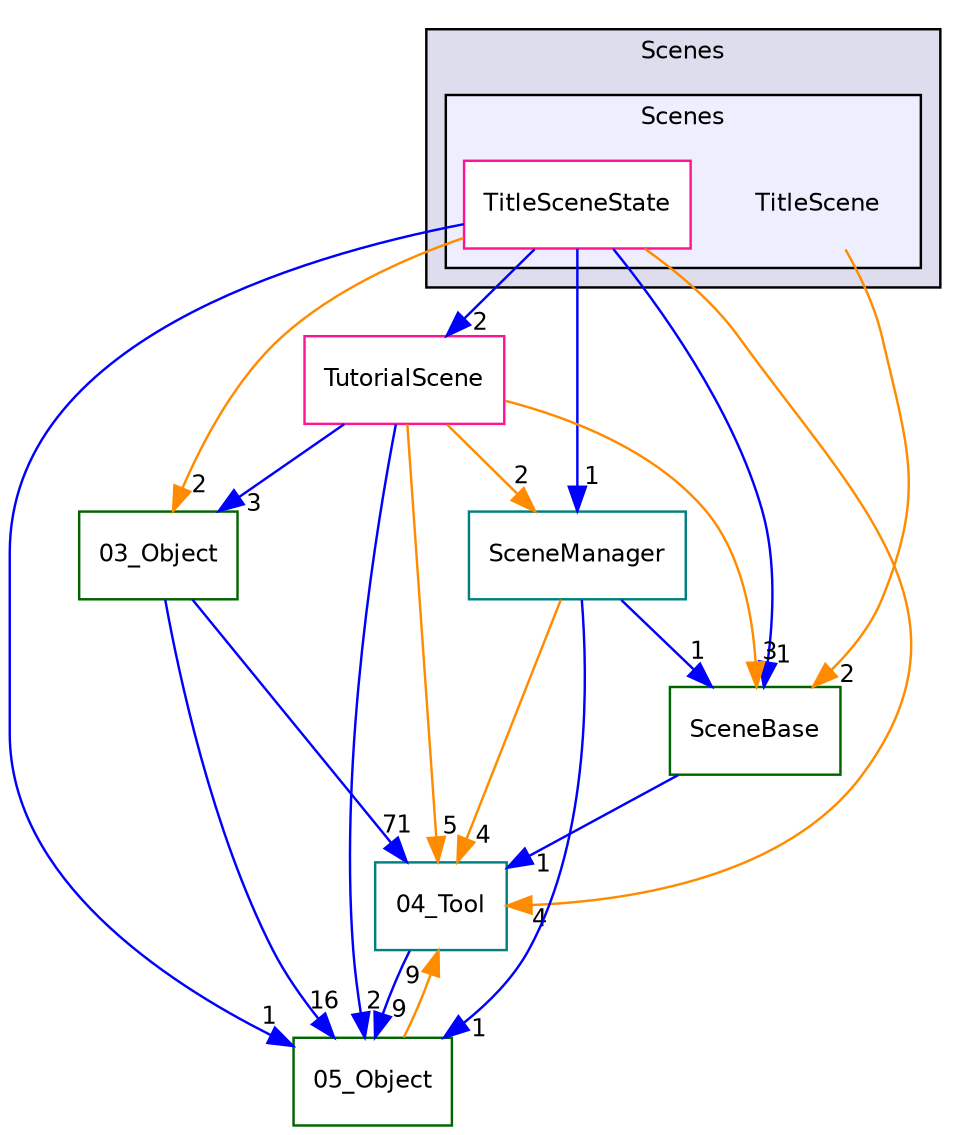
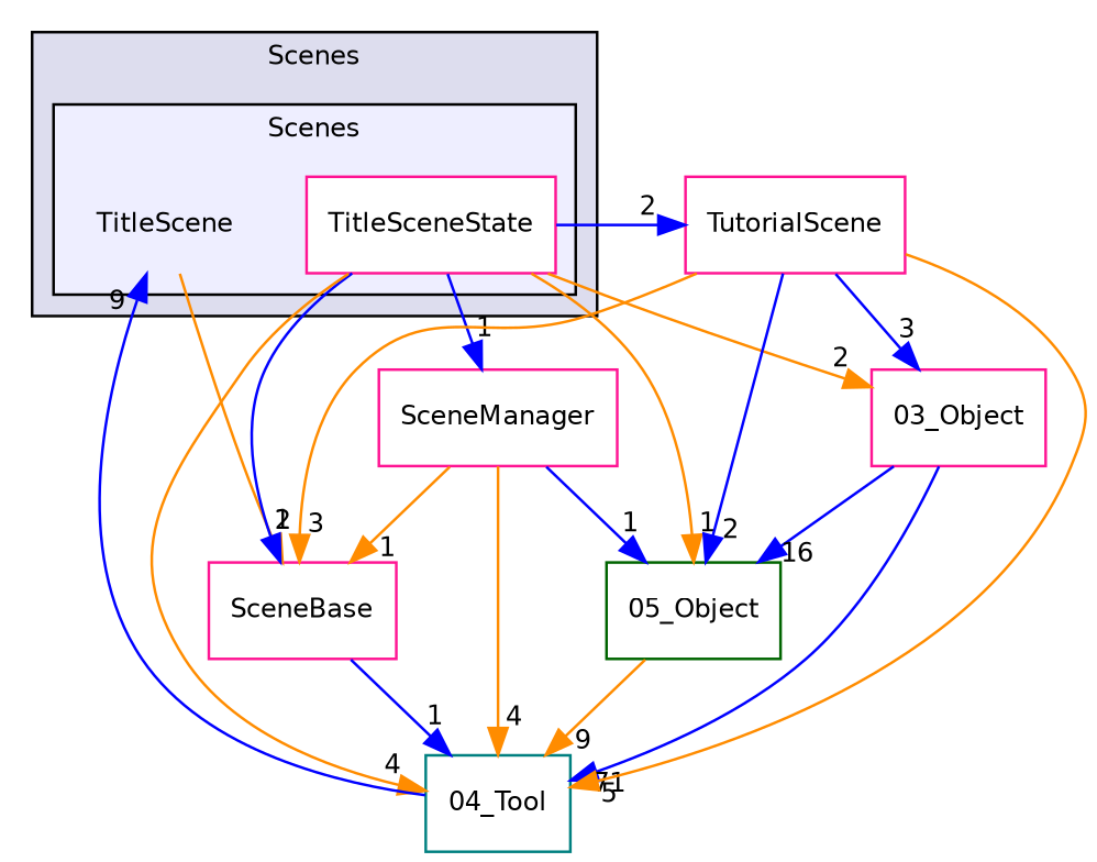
  digraph {
    compound=true
    node [color=deeppink fontname=Helvetica fontsize=10 shape=box fillcolor=white style=filled]
    edge [color=darkorange headlabel=1 labeldistance=1.5 labelfontname=Helvetica labelfontsize=10]
    n1 [label=TitleScene shape=plaintext fillcolor="" style=""]
    n2 [label=TitleSceneState]
-   n3 [color=darkgreen label=SceneBase fillcolor="" style=""]
-   n4 [color=darkgreen label="03_Object"]
+   n3 [label=SceneBase fillcolor="" style=""]
+   n4 [label="03_Object"]
    n5 [label=TutorialScene]
    n6 [color=darkgreen label="05_Object"]
-   n7 [color=teal label=SceneManager fillcolor="" style=""]
+   n7 [label=SceneManager fillcolor="" style=""]
    n8 [color=teal label="04_Tool"]
    subgraph cluster_1 {
      bgcolor="#ddddee"
      fontname=Helvetica
      fontsize=10
      label=Scenes
      pencolor=black
      subgraph cluster_2 {
        bgcolor="#eeeeff"
        fontname=Helvetica
        fontsize=10
        label=Scenes
        pencolor=black
        n1
        n2
      }
    }
    n1 -> n3 [headlabel=2]
    n2 -> n3 [color=blue]
    n2 -> n4 [headlabel=2]
    n2 -> n5 [color=blue headlabel=2]
-   n2 -> n6 [color=blue]
+   n2 -> n6
    n2 -> n7 [color=blue]
    n2 -> n8 [headlabel=4]
    n3 -> n8 [color=blue]
    n4 -> n6 [color=blue headlabel=16]
    n4 -> n8 [color=blue headlabel=71]
    n5 -> n3 [headlabel=3]
    n5 -> n4 [color=blue headlabel=3]
    n5 -> n6 [color=blue headlabel=2]
-   n5 -> n7 [headlabel=2]
    n5 -> n8 [headlabel=5]
    n6 -> n8 [headlabel=9]
-   n7 -> n3 [color=blue]
+   n7 -> n3
    n7 -> n6 [color=blue]
    n7 -> n8 [headlabel=4]
-   n8 -> n6 [color=blue headlabel=9]
+   n8 -> n1 [color=blue headlabel=9]
  }
